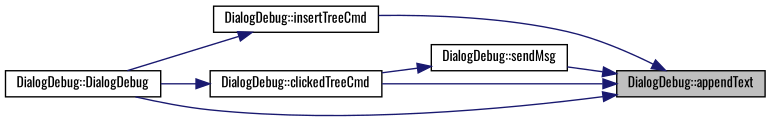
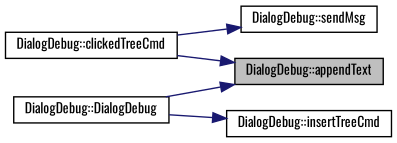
  digraph {
    fontname=Oswald
    rankdir=RL
    node [color=black fillcolor=white fontname=Oswald fontsize=10 shape=record style=filled]
    edge [color=midnightblue dir=back fontname=Oswald fontsize=10 labelfontname=Helvetica labelfontsize=10 style=solid]
    n1 [fillcolor=grey75 fontcolor=black height=0.2 label="DialogDebug::appendText" width=0.4]
    n2 [height=0.2 label="DialogDebug::insertTreeCmd" width=0.4]
    n3 [height=0.2 label="DialogDebug::sendMsg" width=0.4]
    n4 [height=0.2 label="DialogDebug::clickedTreeCmd" width=0.4]
    n5 [height=0.2 label="DialogDebug::DialogDebug" width=0.4]
-   n1 -> n2
-   n1 -> n3
    n1 -> n4
    n1 -> n5
    n2 -> n5
    n3 -> n4
-   n4 -> n5
  }
